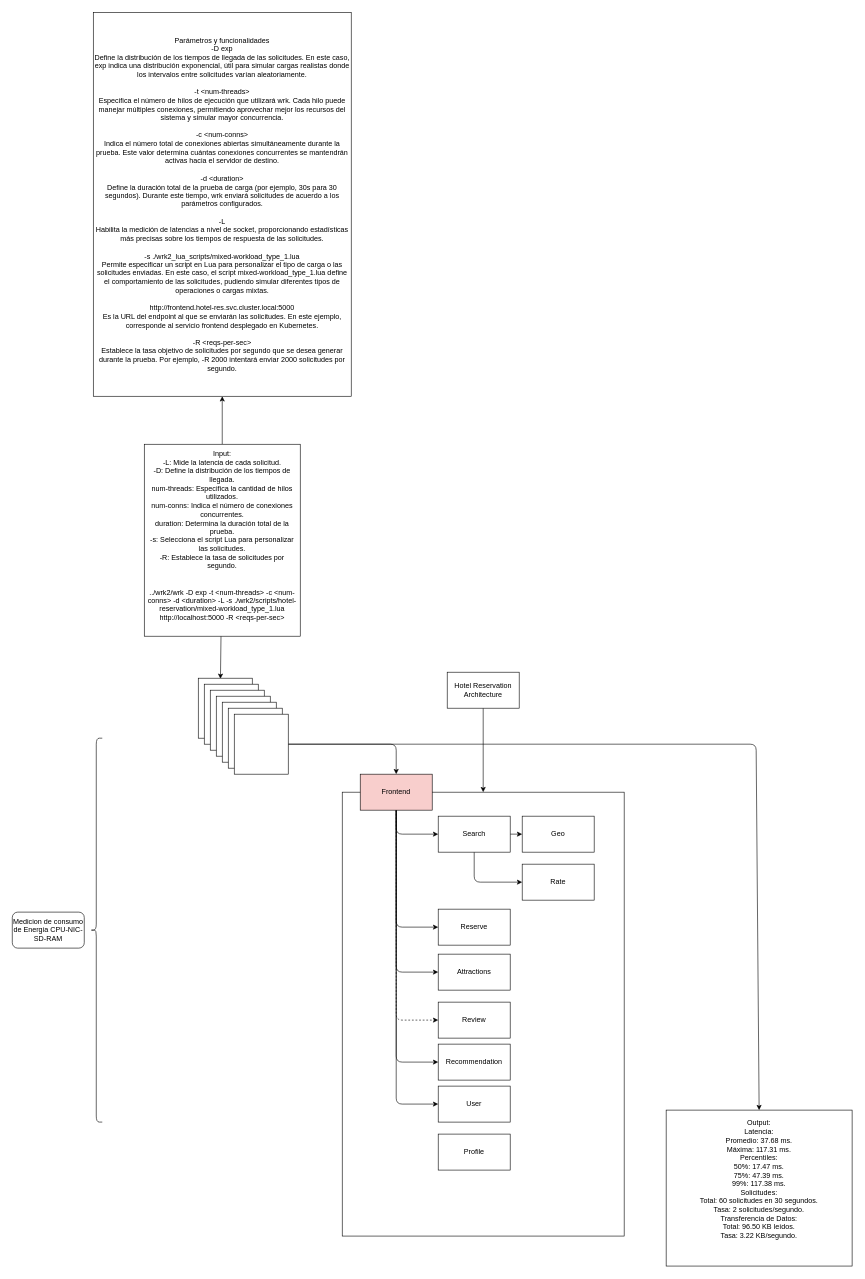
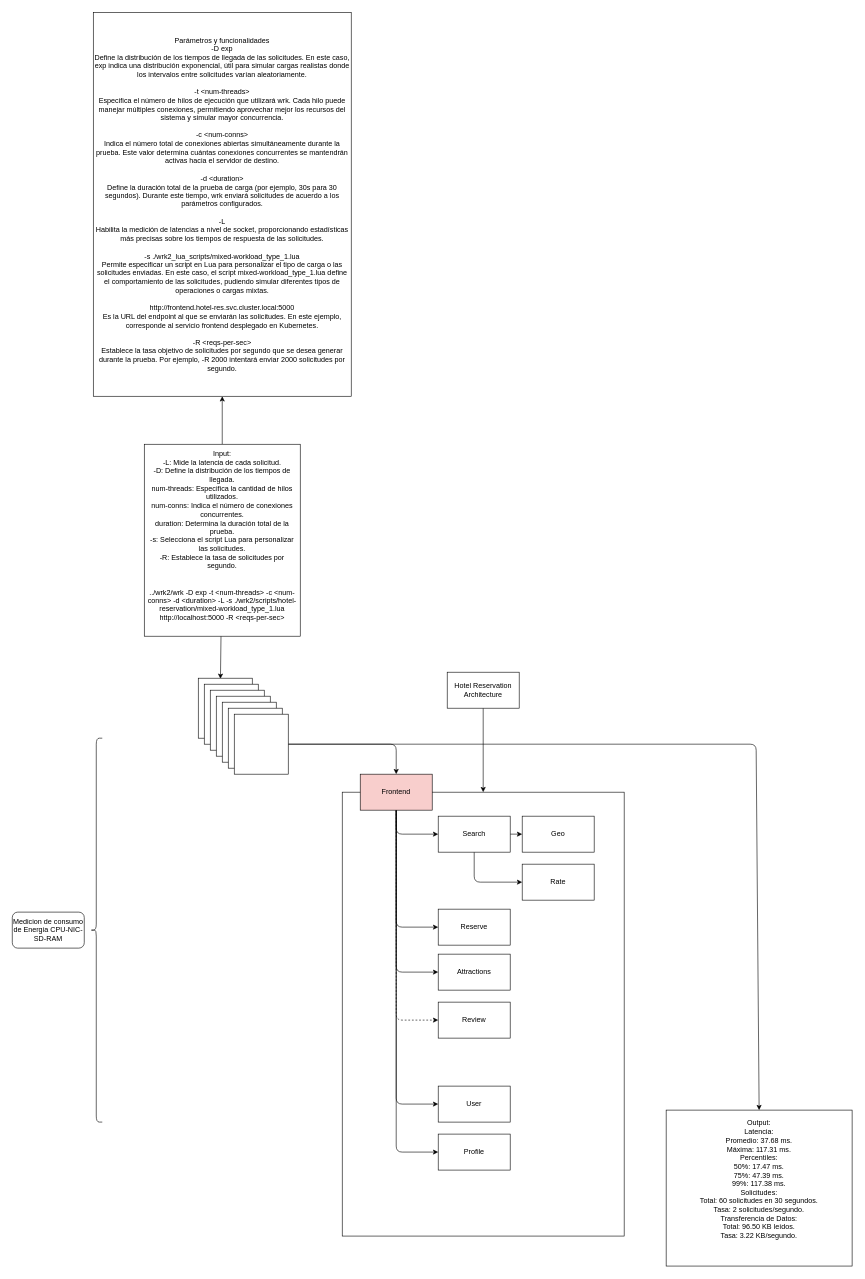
  <mxCell id="0" />
  <mxCell id="1" parent="0" />
  <mxCell id="2" value="" style="rounded=0;whiteSpace=wrap;html=1;" parent="1" vertex="1"><mxGeometry x="570" y="1320" width="470" height="740" as="geometry" /></mxCell>
  <mxCell id="3" style="edgeStyle=none;html=1;entryX=0.5;entryY=0;entryDx=0;entryDy=0;" parent="1" source="4" target="2" edge="1"><mxGeometry relative="1" as="geometry" /></mxCell>
  <mxCell id="4" value="Hotel Reservation Architecture" style="rounded=0;whiteSpace=wrap;html=1;" parent="1" vertex="1"><mxGeometry x="745" y="1120" width="120" height="60" as="geometry" /></mxCell>
  <mxCell id="5" value="Review" style="whiteSpace=wrap;html=1;rounded=0;" parent="1" vertex="1"><mxGeometry x="730" y="1670" width="120" height="60" as="geometry" /></mxCell>
  <mxCell id="6" style="edgeStyle=none;html=1;" parent="1" source="14" target="2" edge="1"><mxGeometry relative="1" as="geometry" /></mxCell>
  <mxCell id="7" style="edgeStyle=none;html=1;entryX=0;entryY=0.5;entryDx=0;entryDy=0;" parent="1" source="14" target="23" edge="1"><mxGeometry relative="1" as="geometry"><Array as="points"><mxPoint x="660" y="1390" /></Array></mxGeometry></mxCell>
  <mxCell id="8" style="edgeStyle=none;html=1;entryX=0;entryY=0.5;entryDx=0;entryDy=0;" parent="1" source="14" target="19" edge="1"><mxGeometry relative="1" as="geometry"><Array as="points"><mxPoint x="660" y="1545" /></Array></mxGeometry></mxCell>
  <mxCell id="9" style="edgeStyle=none;html=1;entryX=0;entryY=0.5;entryDx=0;entryDy=0;" parent="1" source="14" target="18" edge="1"><mxGeometry relative="1" as="geometry"><Array as="points"><mxPoint x="660" y="1620" /></Array></mxGeometry></mxCell>
  <mxCell id="10" style="edgeStyle=none;html=1;entryX=0;entryY=0.5;entryDx=0;entryDy=0;dashed=1;" parent="1" source="14" target="5" edge="1"><mxGeometry relative="1" as="geometry"><Array as="points"><mxPoint x="660" y="1700" /></Array></mxGeometry></mxCell>
- <mxCell id="11" style="edgeStyle=none;html=1;entryX=0;entryY=0.5;entryDx=0;entryDy=0;" parent="1" source="14" target="20" edge="1"><mxGeometry relative="1" as="geometry"><Array as="points"><mxPoint x="660" y="1770" /></Array></mxGeometry></mxCell>
  <mxCell id="12" style="edgeStyle=none;html=1;entryX=0;entryY=0.5;entryDx=0;entryDy=0;" parent="1" source="14" target="24" edge="1"><mxGeometry relative="1" as="geometry"><Array as="points"><mxPoint x="660" y="1840" /></Array></mxGeometry></mxCell>
+ <mxCell id="13" style="edgeStyle=none;html=1;entryX=0;entryY=0.5;entryDx=0;entryDy=0;" parent="1" source="14" target="16" edge="1"><mxGeometry relative="1" as="geometry"><Array as="points"><mxPoint x="660" y="1920" /></Array></mxGeometry></mxCell>
  <mxCell id="14" value="Frontend" style="whiteSpace=wrap;html=1;rounded=0;fillColor=#f8cecc;" parent="1" vertex="1"><mxGeometry x="600" y="1290" width="120" height="60" as="geometry" /></mxCell>
  <mxCell id="15" value="Geo" style="whiteSpace=wrap;html=1;rounded=0;" parent="1" vertex="1"><mxGeometry x="870" y="1360" width="120" height="60" as="geometry" /></mxCell>
  <mxCell id="16" value="Profile" style="whiteSpace=wrap;html=1;rounded=0;" parent="1" vertex="1"><mxGeometry x="730" y="1890" width="120" height="60" as="geometry" /></mxCell>
  <mxCell id="17" value="Rate" style="whiteSpace=wrap;html=1;rounded=0;" parent="1" vertex="1"><mxGeometry x="870" y="1440" width="120" height="60" as="geometry" /></mxCell>
  <mxCell id="18" value="Attractions" style="whiteSpace=wrap;html=1;rounded=0;" parent="1" vertex="1"><mxGeometry x="730" y="1590" width="120" height="60" as="geometry" /></mxCell>
  <mxCell id="19" value="Reserve" style="whiteSpace=wrap;html=1;rounded=0;" parent="1" vertex="1"><mxGeometry x="730" y="1515" width="120" height="60" as="geometry" /></mxCell>
- <mxCell id="20" value="Recommendation" style="whiteSpace=wrap;html=1;rounded=0;" parent="1" vertex="1"><mxGeometry x="730" y="1740" width="120" height="60" as="geometry" /></mxCell>
  <mxCell id="21" value="" style="edgeStyle=none;html=1;" parent="1" source="23" target="15" edge="1"><mxGeometry relative="1" as="geometry" /></mxCell>
  <mxCell id="22" style="edgeStyle=none;html=1;entryX=0;entryY=0.5;entryDx=0;entryDy=0;" parent="1" source="23" target="17" edge="1"><mxGeometry relative="1" as="geometry"><Array as="points"><mxPoint x="790" y="1470" /></Array></mxGeometry></mxCell>
  <mxCell id="23" value="Search" style="whiteSpace=wrap;html=1;rounded=0;" parent="1" vertex="1"><mxGeometry x="730" y="1360" width="120" height="60" as="geometry" /></mxCell>
  <mxCell id="24" value="User" style="whiteSpace=wrap;html=1;rounded=0;" parent="1" vertex="1"><mxGeometry x="730" y="1810" width="120" height="60" as="geometry" /></mxCell>
  <mxCell id="25" value="" style="edgeStyle=none;html=1;" parent="1" source="27" target="31" edge="1"><mxGeometry relative="1" as="geometry" /></mxCell>
  <mxCell id="26" style="edgeStyle=none;html=1;entryX=0.411;entryY=0.01;entryDx=0;entryDy=0;entryPerimeter=0;" parent="1" source="27" target="32" edge="1"><mxGeometry relative="1" as="geometry"><mxPoint x="370" y="1120" as="targetPoint" /></mxGeometry></mxCell>
  <mxCell id="27" value="Input:&lt;div&gt;&lt;div style=&quot;&quot;&gt;-L: Mide la latencia de cada solicitud.&lt;/div&gt;&lt;div style=&quot;&quot;&gt;-D: Define la distribución de los tiempos de llegada.&lt;/div&gt;&lt;div style=&quot;&quot;&gt;num-threads: Especifica la cantidad de hilos utilizados.&lt;/div&gt;&lt;div style=&quot;&quot;&gt;num-conns: Indica el número de conexiones concurrentes.&lt;/div&gt;&lt;div style=&quot;&quot;&gt;duration: Determina la duración total de la prueba.&lt;/div&gt;&lt;div style=&quot;&quot;&gt;-s: Selecciona el script Lua para personalizar las solicitudes.&lt;/div&gt;&lt;div style=&quot;&quot;&gt;-R: Establece la tasa de solicitudes por segundo.&lt;/div&gt;&lt;/div&gt;&lt;div&gt;&lt;font color=&quot;#000000&quot;&gt;&lt;br&gt;&lt;/font&gt;&lt;div&gt;&lt;br&gt;&lt;/div&gt;&lt;div&gt;../wrk2/wrk -D exp -t &amp;lt;num-threads&amp;gt; -c &amp;lt;num-conns&amp;gt; -d &amp;lt;duration&amp;gt; -L -s ./wrk2/scripts/hotel-reservation/mixed-workload_type_1.lua http://localhost:5000 -R &amp;lt;reqs-per-sec&amp;gt;&lt;/div&gt;&lt;div&gt;&lt;br&gt;&lt;/div&gt;&lt;/div&gt;" style="rounded=0;whiteSpace=wrap;html=1;" parent="1" vertex="1"><mxGeometry x="240" y="740" width="260" height="320" as="geometry" /></mxCell>
  <mxCell id="28" value="Output:&lt;br&gt;&lt;div&gt;Latencia:&lt;/div&gt;&lt;div&gt;Promedio: 37.68 ms.&lt;/div&gt;&lt;div&gt;Máxima: 117.31 ms.&lt;/div&gt;&lt;div&gt;Percentiles:&lt;/div&gt;&lt;div&gt;50%: 17.47 ms.&lt;/div&gt;&lt;div&gt;75%: 47.39 ms.&lt;/div&gt;&lt;div&gt;99%: 117.38 ms.&lt;/div&gt;&lt;div&gt;Solicitudes:&lt;/div&gt;&lt;div&gt;Total: 60 solicitudes en 30 segundos.&lt;/div&gt;&lt;div&gt;Tasa: 2 solicitudes/segundo.&lt;/div&gt;&lt;div&gt;Transferencia de Datos:&lt;/div&gt;&lt;div&gt;Total: 96.50 KB leídos.&lt;/div&gt;&lt;div&gt;Tasa: 3.22 KB/segundo.&lt;/div&gt;&lt;div&gt;&lt;br&gt;&lt;/div&gt;&lt;div&gt;&lt;br&gt;&lt;/div&gt;" style="rounded=0;whiteSpace=wrap;html=1;" parent="1" vertex="1"><mxGeometry x="1110" y="1850" width="310" height="260" as="geometry" /></mxCell>
  <mxCell id="29" value="" style="shape=curlyBracket;whiteSpace=wrap;html=1;rounded=1;labelPosition=left;verticalLabelPosition=middle;align=right;verticalAlign=middle;" parent="1" vertex="1"><mxGeometry x="150" y="1230" width="20" height="640" as="geometry" /></mxCell>
  <mxCell id="30" value="Medicion de consumo de Energia CPU-NIC-SD-RAM" style="rounded=1;whiteSpace=wrap;html=1;" parent="1" vertex="1"><mxGeometry x="20" y="1520" width="120" height="60" as="geometry" /></mxCell>
  <mxCell id="31" value="&lt;div&gt;&lt;span style=&quot;background-color: transparent;&quot;&gt;&lt;font color=&quot;#000000&quot;&gt;&lt;div&gt;Parámetros y funcionalidades&lt;/div&gt;&lt;div&gt;-D exp&lt;/div&gt;&lt;div&gt;Define la distribución de los tiempos de llegada de las solicitudes. En este caso, exp indica una distribución exponencial, útil para simular cargas realistas donde los intervalos entre solicitudes varían aleatoriamente.&lt;/div&gt;&lt;div&gt;&lt;br&gt;&lt;/div&gt;&lt;div&gt;-t &amp;lt;num-threads&amp;gt;&lt;/div&gt;&lt;div&gt;Especifica el número de hilos de ejecución que utilizará wrk. Cada hilo puede manejar múltiples conexiones, permitiendo aprovechar mejor los recursos del sistema y simular mayor concurrencia.&lt;/div&gt;&lt;div&gt;&lt;br&gt;&lt;/div&gt;&lt;div&gt;-c &amp;lt;num-conns&amp;gt;&lt;/div&gt;&lt;div&gt;Indica el número total de conexiones abiertas simultáneamente durante la prueba. Este valor determina cuántas conexiones concurrentes se mantendrán activas hacia el servidor de destino.&lt;/div&gt;&lt;div&gt;&lt;br&gt;&lt;/div&gt;&lt;div&gt;-d &amp;lt;duration&amp;gt;&lt;/div&gt;&lt;div&gt;Define la duración total de la prueba de carga (por ejemplo, 30s para 30 segundos). Durante este tiempo, wrk enviará solicitudes de acuerdo a los parámetros configurados.&lt;/div&gt;&lt;div&gt;&lt;br&gt;&lt;/div&gt;&lt;div&gt;-L&lt;/div&gt;&lt;div&gt;Habilita la medición de latencias a nivel de socket, proporcionando estadísticas más precisas sobre los tiempos de respuesta de las solicitudes.&lt;/div&gt;&lt;div&gt;&lt;br&gt;&lt;/div&gt;&lt;div&gt;-s ./wrk2_lua_scripts/mixed-workload_type_1.lua&lt;/div&gt;&lt;div&gt;Permite especificar un script en Lua para personalizar el tipo de carga o las solicitudes enviadas. En este caso, el script mixed-workload_type_1.lua define el comportamiento de las solicitudes, pudiendo simular diferentes tipos de operaciones o cargas mixtas.&lt;/div&gt;&lt;div&gt;&lt;br&gt;&lt;/div&gt;&lt;div&gt;http://frontend.hotel-res.svc.cluster.local:5000&lt;/div&gt;&lt;div&gt;Es la URL del endpoint al que se enviarán las solicitudes. En este ejemplo, corresponde al servicio frontend desplegado en Kubernetes.&lt;/div&gt;&lt;div&gt;&lt;br&gt;&lt;/div&gt;&lt;div&gt;-R &amp;lt;reqs-per-sec&amp;gt;&lt;/div&gt;&lt;div&gt;Establece la tasa objetivo de solicitudes por segundo que se desea generar durante la prueba. Por ejemplo, -R 2000 intentará enviar 2000 solicitudes por segundo.&lt;/div&gt;&lt;/font&gt;&lt;/span&gt;&lt;/div&gt;" style="whiteSpace=wrap;html=1;rounded=0;" parent="1" vertex="1"><mxGeometry x="155" y="20" width="430" height="640" as="geometry" /></mxCell>
  <mxCell id="32" value="" style="rounded=0;whiteSpace=wrap;html=1;" parent="1" vertex="1"><mxGeometry x="330" y="1130" width="90" height="100" as="geometry" /></mxCell>
  <mxCell id="33" value="" style="rounded=0;whiteSpace=wrap;html=1;" parent="1" vertex="1"><mxGeometry x="340" y="1140" width="90" height="100" as="geometry" /></mxCell>
  <mxCell id="34" value="" style="rounded=0;whiteSpace=wrap;html=1;" parent="1" vertex="1"><mxGeometry x="350" y="1150" width="90" height="100" as="geometry" /></mxCell>
  <mxCell id="35" value="" style="rounded=0;whiteSpace=wrap;html=1;" parent="1" vertex="1"><mxGeometry x="360" y="1160" width="90" height="100" as="geometry" /></mxCell>
  <mxCell id="36" value="" style="rounded=0;whiteSpace=wrap;html=1;" parent="1" vertex="1"><mxGeometry x="370" y="1170" width="90" height="100" as="geometry" /></mxCell>
  <mxCell id="37" value="" style="rounded=0;whiteSpace=wrap;html=1;" parent="1" vertex="1"><mxGeometry x="380" y="1180" width="90" height="100" as="geometry" /></mxCell>
  <mxCell id="38" style="edgeStyle=none;html=1;entryX=0.5;entryY=0;entryDx=0;entryDy=0;" parent="1" source="40" target="14" edge="1"><mxGeometry relative="1" as="geometry"><Array as="points"><mxPoint x="660" y="1240" /></Array></mxGeometry></mxCell>
  <mxCell id="39" style="edgeStyle=none;html=1;entryX=0.5;entryY=0;entryDx=0;entryDy=0;" parent="1" source="40" target="28" edge="1"><mxGeometry relative="1" as="geometry"><Array as="points"><mxPoint x="1260" y="1240" /></Array></mxGeometry></mxCell>
  <mxCell id="40" value="" style="rounded=0;whiteSpace=wrap;html=1;" parent="1" vertex="1"><mxGeometry x="390" width="90" height="100" as="geometry" y="1190" /></mxCell>
